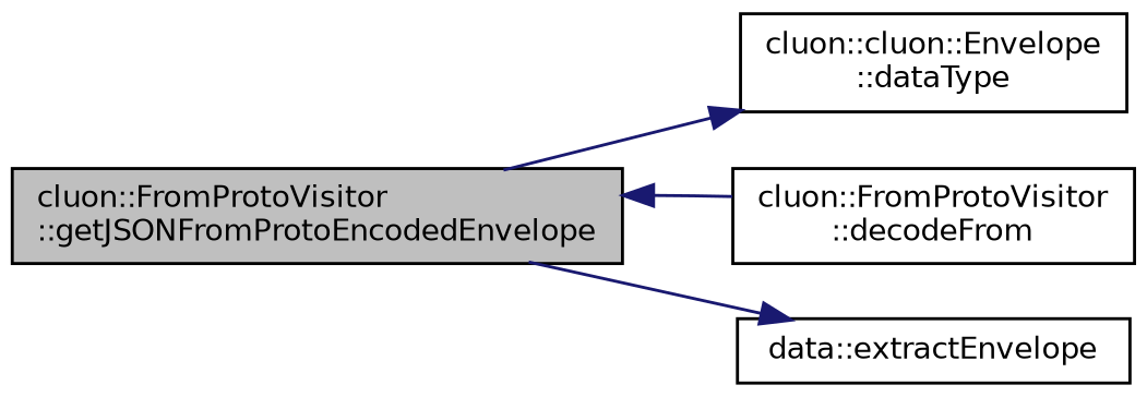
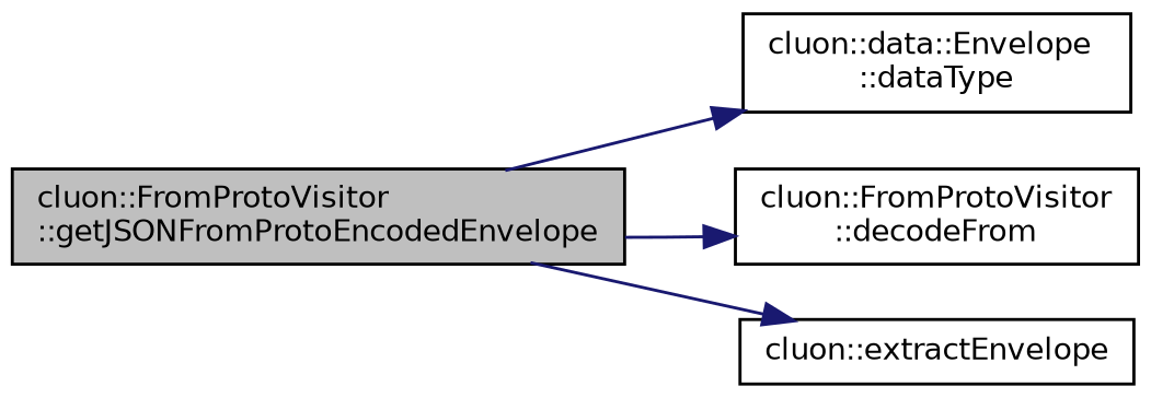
  digraph {
    rankdir=LR
    node [color=black fillcolor=white fontname=Helvetica fontsize=10 shape=record style=filled]
    edge [color=midnightblue fontname=Helvetica fontsize=10 labelfontname=Helvetica labelfontsize=10 style=solid]
    n1 [fillcolor=grey75 fontcolor=black height=0.2 label="cluon::FromProtoVisitor\l::getJSONFromProtoEncodedEnvelope" width=0.4]
-   n2 [height=0.2 label="cluon::cluon::Envelope\l::dataType" width=0.4]
+   n2 [height=0.2 label="cluon::data::Envelope\l::dataType" width=0.4]
    n3 [height=0.2 label="cluon::FromProtoVisitor\l::decodeFrom" width=0.4]
-   n4 [height=0.2 label="data::extractEnvelope" width=0.4]
+   n4 [height=0.2 label="cluon::extractEnvelope" width=0.4]
    n1 -> n2
-   n3 -> n1
+   n1 -> n3
    n1 -> n4
  }
